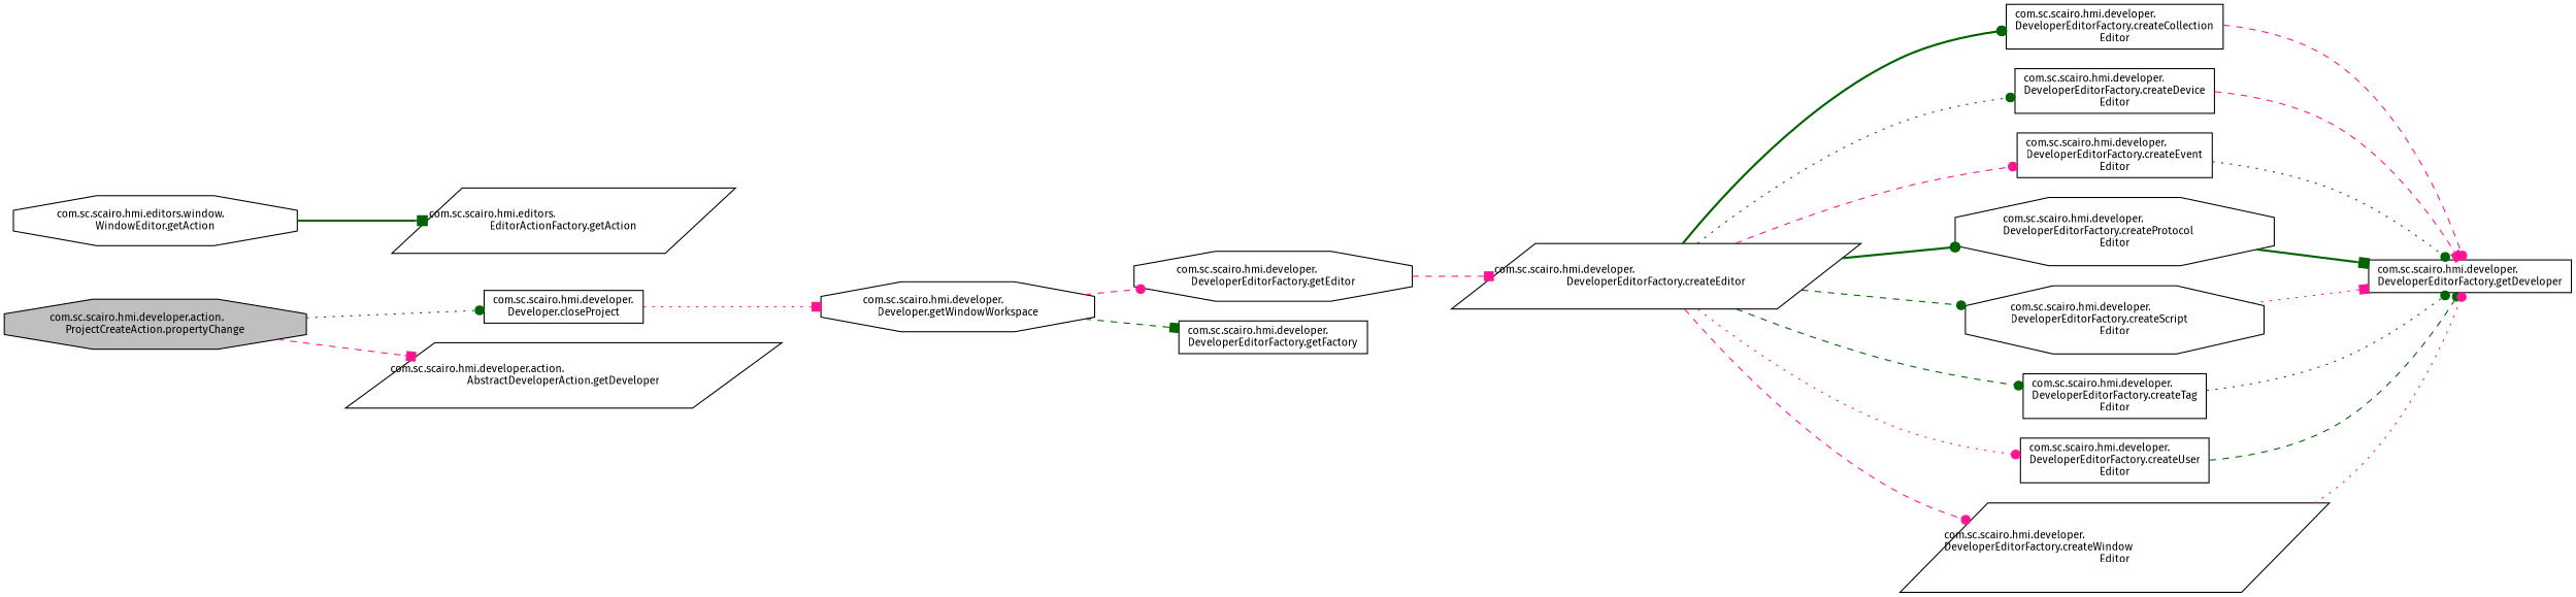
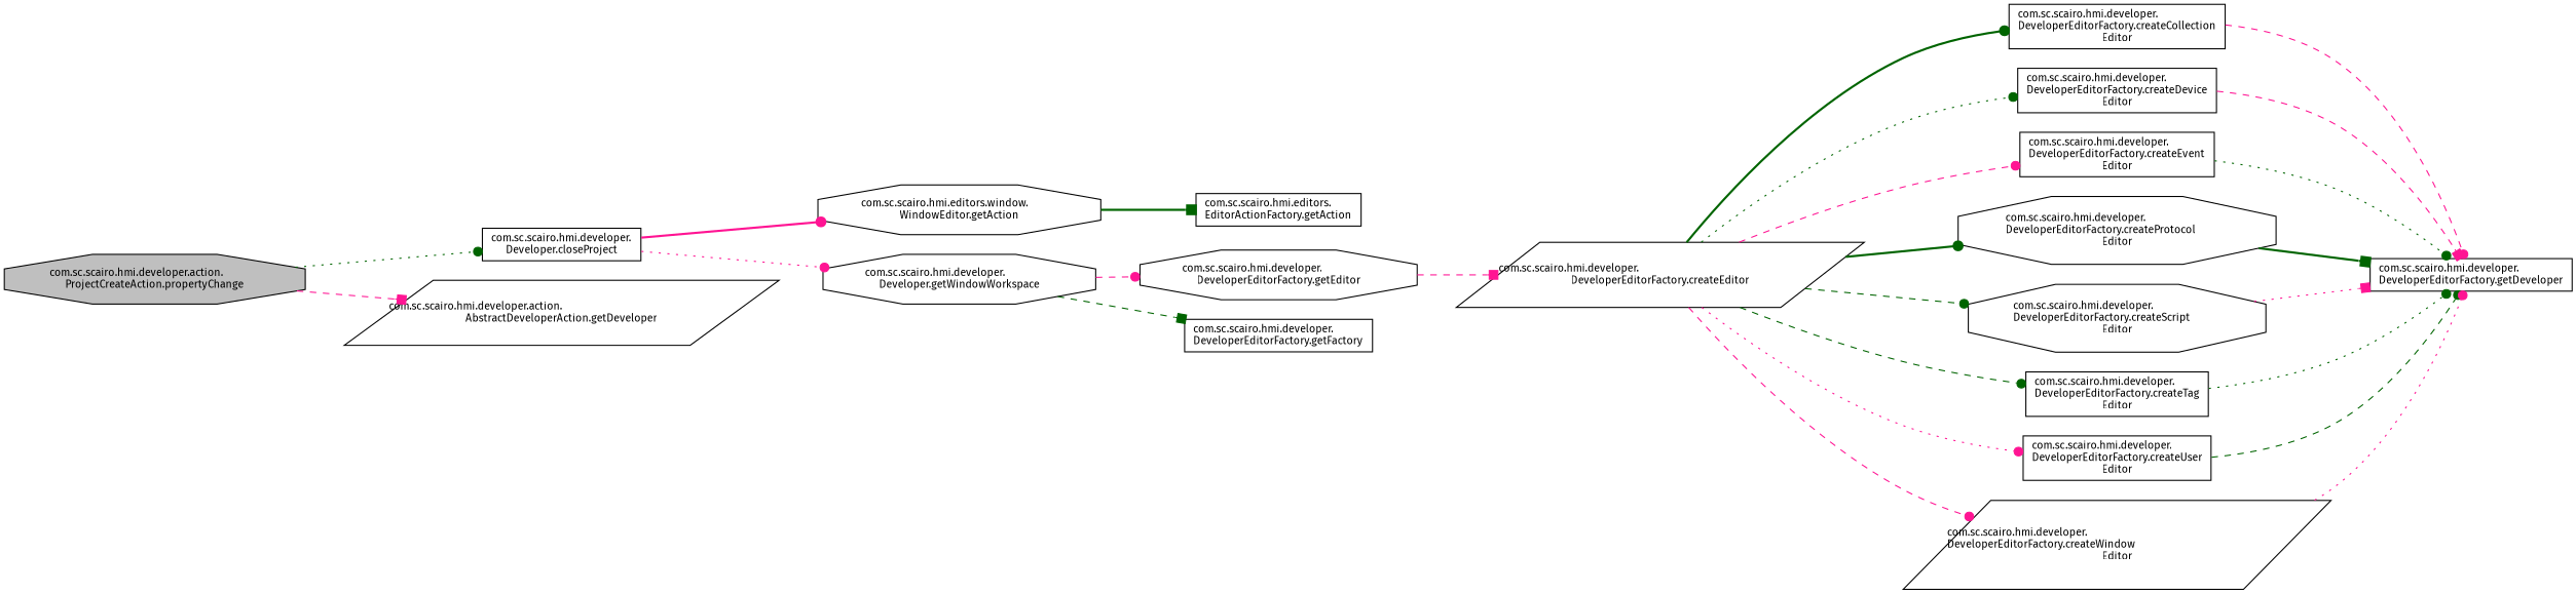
  digraph {
    fontname="Fira Sans"
    rankdir=LR
    node [color=black fillcolor=white fontname="Fira Sans" fontsize=10 shape=box style=filled]
    edge [arrowhead=dot color=darkgreen fontname="Fira Sans" fontsize=10 labelfontname=Helvetica labelfontsize=10 style=dashed]
    n1 [fillcolor=grey75 fontcolor=black height=0.2 label="com.sc.scairo.hmi.developer.action.\lProjectCreateAction.propertyChange" shape=octagon width=0.4]
    n2 [height=0.2 label="com.sc.scairo.hmi.developer.\lDeveloper.closeProject" width=0.4]
    n3 [height=0.2 label="com.sc.scairo.hmi.developer.action.\lAbstractDeveloperAction.getDeveloper" shape=parallelogram width=0.4]
    n4 [height=0.2 label="com.sc.scairo.hmi.editors.window.\lWindowEditor.getAction" shape=octagon width=0.4]
    n5 [height=0.2 label="com.sc.scairo.hmi.developer.\lDeveloper.getWindowWorkspace" shape=octagon width=0.4]
-   n6 [height=0.2 label="com.sc.scairo.hmi.editors.\lEditorActionFactory.getAction" shape=parallelogram width=0.4]
+   n6 [height=0.2 label="com.sc.scairo.hmi.editors.\lEditorActionFactory.getAction" width=0.4]
    n7 [height=0.2 label="com.sc.scairo.hmi.developer.\lDeveloperEditorFactory.getEditor" shape=octagon width=0.4]
    n8 [height=0.2 label="com.sc.scairo.hmi.developer.\lDeveloperEditorFactory.getFactory" width=0.4]
    n9 [height=0.2 label="com.sc.scairo.hmi.developer.\lDeveloperEditorFactory.createEditor" shape=parallelogram width=0.4]
    n10 [height=0.2 label="com.sc.scairo.hmi.developer.\lDeveloperEditorFactory.createCollection\lEditor" width=0.4]
    n11 [height=0.2 label="com.sc.scairo.hmi.developer.\lDeveloperEditorFactory.createDevice\lEditor" width=0.4]
    n12 [height=0.2 label="com.sc.scairo.hmi.developer.\lDeveloperEditorFactory.createEvent\lEditor" width=0.4]
    n13 [height=0.2 label="com.sc.scairo.hmi.developer.\lDeveloperEditorFactory.createProtocol\lEditor" shape=octagon width=0.4]
    n14 [height=0.2 label="com.sc.scairo.hmi.developer.\lDeveloperEditorFactory.createScript\lEditor" shape=octagon width=0.4]
    n15 [height=0.2 label="com.sc.scairo.hmi.developer.\lDeveloperEditorFactory.createTag\lEditor" width=0.4]
    n16 [height=0.2 label="com.sc.scairo.hmi.developer.\lDeveloperEditorFactory.createUser\lEditor" width=0.4]
    n17 [height=0.2 label="com.sc.scairo.hmi.developer.\lDeveloperEditorFactory.createWindow\lEditor" shape=parallelogram width=0.4]
    n18 [height=0.2 label="com.sc.scairo.hmi.developer.\lDeveloperEditorFactory.getDeveloper" width=0.4]
    n1 -> n2 [style=dotted]
    n1 -> n3 [arrowhead=box color=deeppink]
-   n2 -> n5 [arrowhead=box color=deeppink style=dotted]
+   n2 -> n4 [color=deeppink style=bold]
+   n2 -> n5 [color=deeppink style=dotted]
    n4 -> n6 [arrowhead=box style=bold]
    n5 -> n7 [color=deeppink]
    n5 -> n8 [arrowhead=box]
    n7 -> n9 [arrowhead=box color=deeppink]
    n9 -> n10 [style=bold]
    n9 -> n11 [style=dotted]
    n9 -> n12 [color=deeppink]
    n9 -> n13 [style=bold]
    n9 -> n14
    n9 -> n15
    n9 -> n16 [color=deeppink style=dotted]
    n9 -> n17 [color=deeppink]
    n10 -> n18 [color=deeppink]
    n11 -> n18 [arrowhead=box color=deeppink]
    n12 -> n18 [style=dotted]
    n13 -> n18 [arrowhead=box style=bold]
    n14 -> n18 [arrowhead=box color=deeppink style=dotted]
    n15 -> n18 [style=dotted]
    n16 -> n18
    n17 -> n18 [color=deeppink style=dotted]
  }
